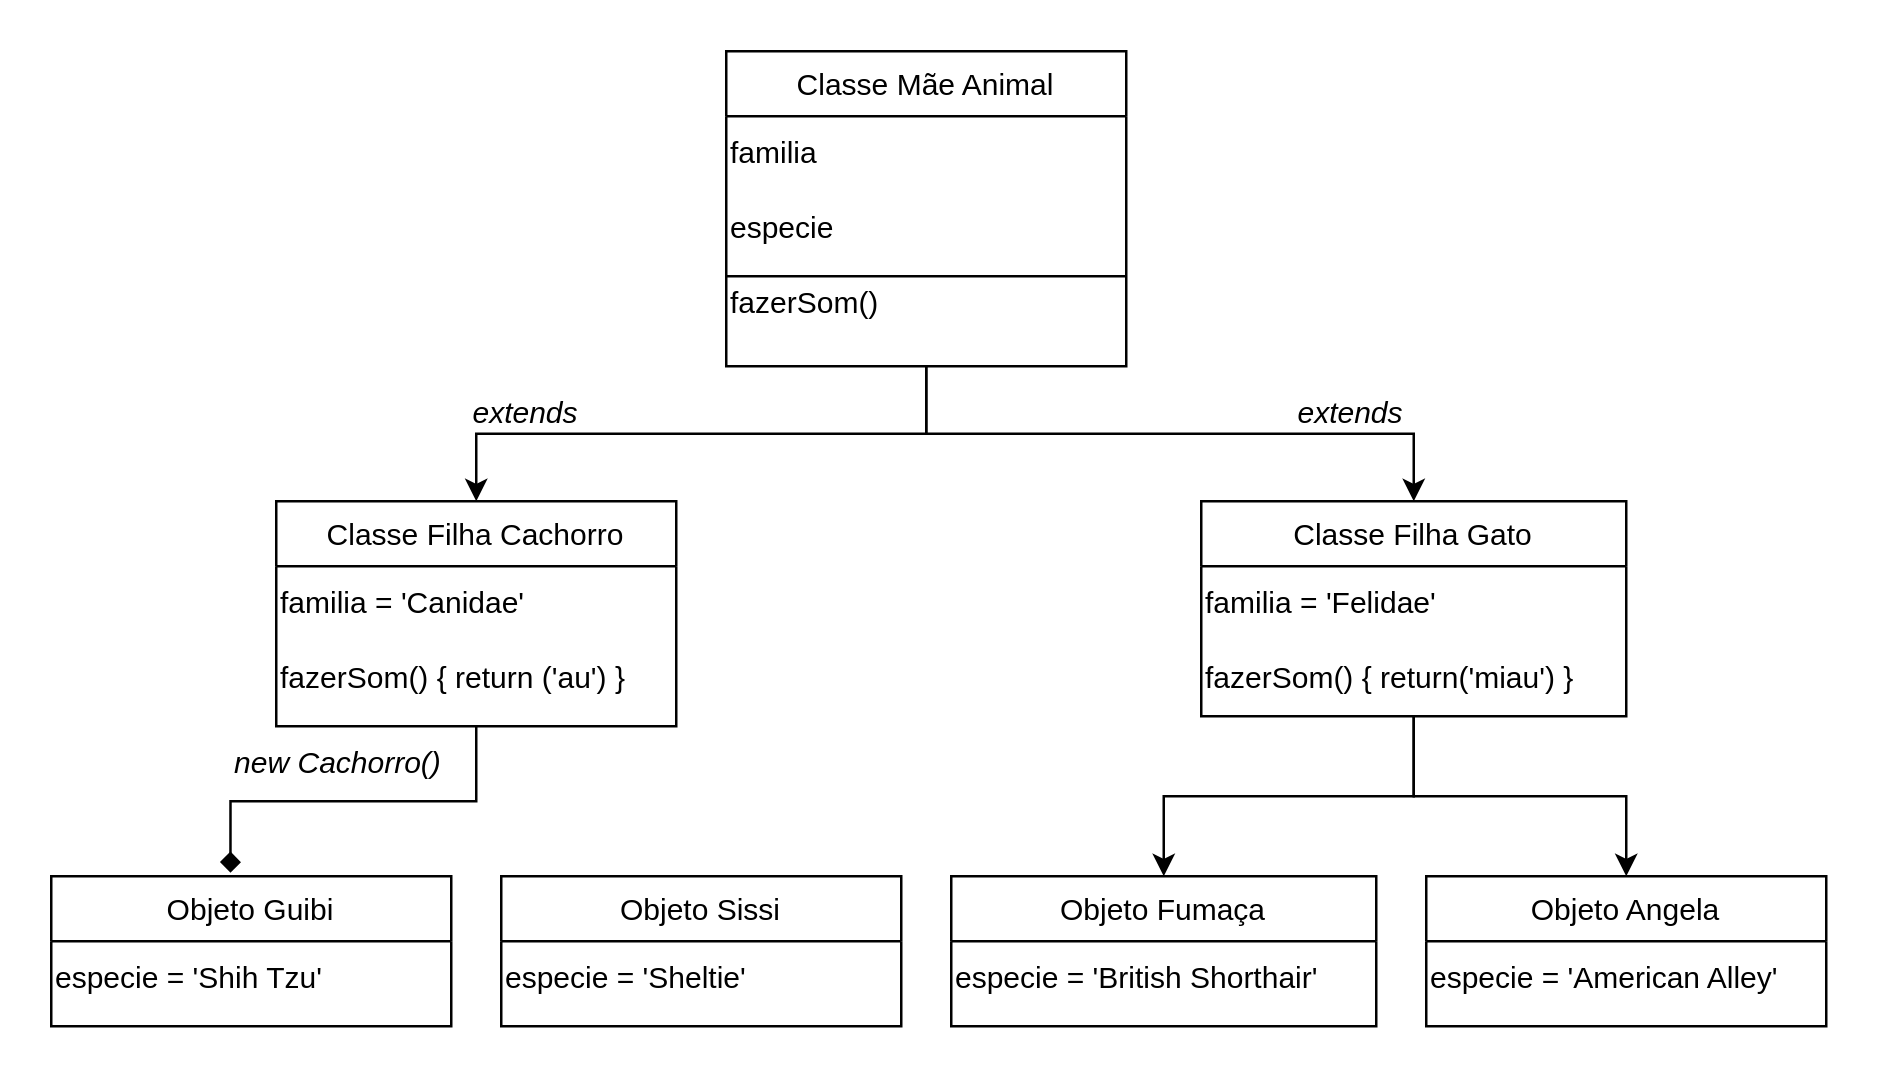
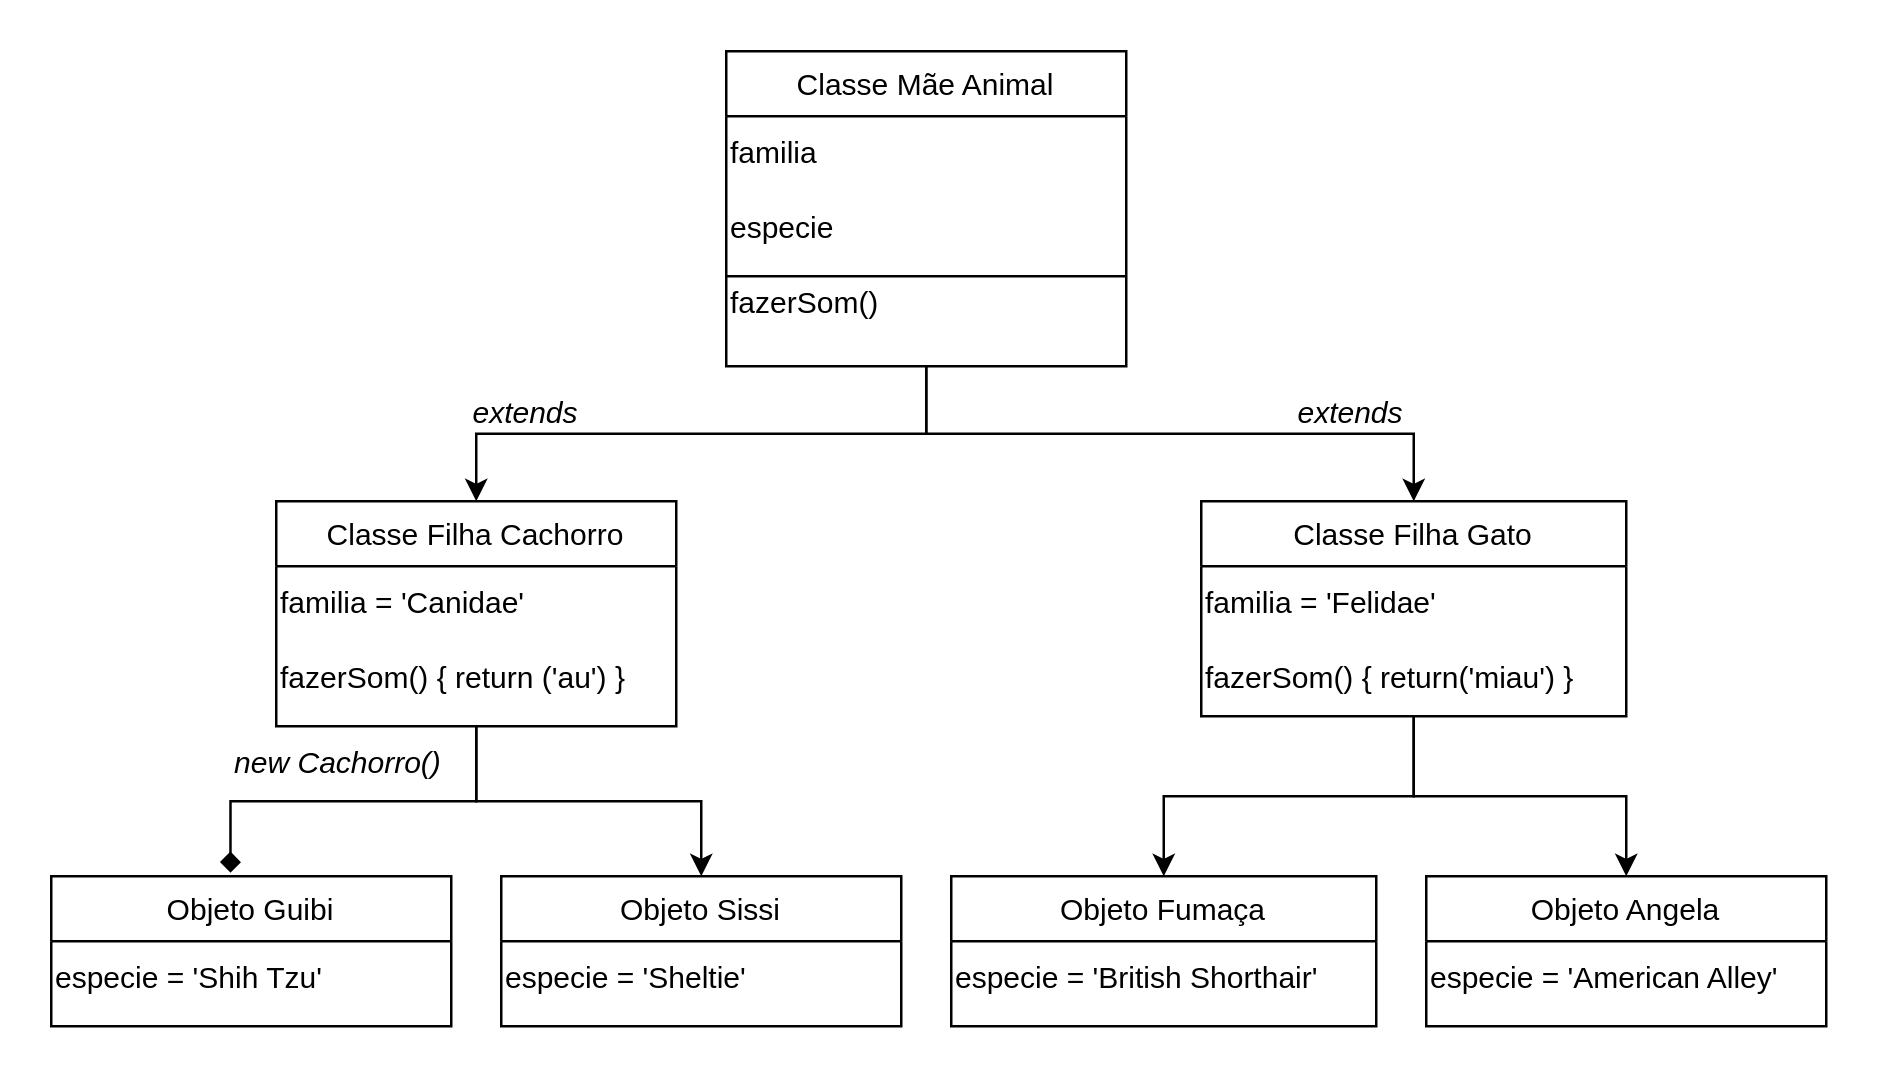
  <mxCell id="0" />
  <mxCell id="1" parent="0" />
  <mxCell id="2" style="edgeStyle=orthogonalEdgeStyle;rounded=0;orthogonalLoop=1;jettySize=auto;html=1;exitX=0.5;exitY=1;exitDx=0;exitDy=0;entryX=0.5;entryY=0;entryDx=0;entryDy=0;" parent="1" source="4" target="10" edge="1"><mxGeometry relative="1" as="geometry" /></mxCell>
  <mxCell id="3" style="edgeStyle=orthogonalEdgeStyle;rounded=0;orthogonalLoop=1;jettySize=auto;html=1;exitX=0.5;exitY=1;exitDx=0;exitDy=0;entryX=0.5;entryY=0;entryDx=0;entryDy=0;" parent="1" source="4" target="15" edge="1"><mxGeometry relative="1" as="geometry" /></mxCell>
  <mxCell id="4" value="Classe Mãe Animal" style="swimlane;fontStyle=0;align=center;verticalAlign=top;childLayout=stackLayout;horizontal=1;startSize=26;horizontalStack=0;resizeParent=1;resizeLast=0;collapsible=1;marginBottom=0;rounded=0;shadow=0;strokeWidth=1;" parent="1" vertex="1"><mxGeometry x="290" y="20" width="160" height="126" as="geometry"><mxRectangle x="220" y="80" width="160" height="26" as="alternateBounds" /></mxGeometry></mxCell>
  <mxCell id="5" value="familia" style="text;html=1;align=left;verticalAlign=middle;resizable=0;points=[];autosize=1;strokeColor=none;fillColor=none;labelPosition=center;verticalLabelPosition=middle;" parent="4" vertex="1"><mxGeometry y="26" width="160" height="30" as="geometry" /></mxCell>
  <mxCell id="6" value="especie" style="text;html=1;align=left;verticalAlign=middle;resizable=0;points=[];autosize=1;strokeColor=none;fillColor=none;labelPosition=center;verticalLabelPosition=middle;" parent="4" vertex="1"><mxGeometry y="56" width="160" height="30" as="geometry" /></mxCell>
  <mxCell id="7" value="fazerSom()" style="text;html=1;align=left;verticalAlign=middle;resizable=0;points=[];autosize=1;strokeColor=none;fillColor=none;labelPosition=center;verticalLabelPosition=middle;" parent="4" vertex="1"><mxGeometry y="86" width="160" height="30" as="geometry" /></mxCell>
  <mxCell id="8" style="edgeStyle=orthogonalEdgeStyle;rounded=0;orthogonalLoop=1;jettySize=auto;html=1;entryX=0.448;entryY=-0.024;entryDx=0;entryDy=0;entryPerimeter=0;endArrow=diamond;" parent="1" source="10" target="18" edge="1"><mxGeometry relative="1" as="geometry" /></mxCell>
+ <mxCell id="9" style="edgeStyle=orthogonalEdgeStyle;rounded=0;orthogonalLoop=1;jettySize=auto;html=1;exitX=0.5;exitY=1;exitDx=0;exitDy=0;entryX=0.5;entryY=0;entryDx=0;entryDy=0;" parent="1" source="10" target="20" edge="1"><mxGeometry relative="1" as="geometry" /></mxCell>
  <mxCell id="10" value="Classe Filha Cachorro" style="swimlane;fontStyle=0;align=center;verticalAlign=top;childLayout=stackLayout;horizontal=1;startSize=26;horizontalStack=0;resizeParent=1;resizeLast=0;collapsible=1;marginBottom=0;rounded=0;shadow=0;strokeWidth=1;" parent="1" vertex="1"><mxGeometry x="110" y="200" width="160" height="90" as="geometry"><mxRectangle x="220" y="260" width="170" height="26" as="alternateBounds" /></mxGeometry></mxCell>
  <mxCell id="11" value="familia = 'Canidae'" style="text;html=1;align=left;verticalAlign=middle;resizable=0;points=[];autosize=1;strokeColor=none;fillColor=none;" parent="10" vertex="1"><mxGeometry y="26" width="160" height="30" as="geometry" /></mxCell>
  <mxCell id="12" value="fazerSom() { return ('au') }" style="text;html=1;align=left;verticalAlign=middle;resizable=0;points=[];autosize=1;strokeColor=none;fillColor=none;" vertex="1" parent="10"><mxGeometry y="56" width="160" height="30" as="geometry" /></mxCell>
  <mxCell id="13" style="edgeStyle=orthogonalEdgeStyle;rounded=0;orthogonalLoop=1;jettySize=auto;html=1;exitX=0.5;exitY=1;exitDx=0;exitDy=0;entryX=0.5;entryY=0;entryDx=0;entryDy=0;" parent="1" source="15" target="22" edge="1"><mxGeometry relative="1" as="geometry" /></mxCell>
  <mxCell id="14" style="edgeStyle=orthogonalEdgeStyle;rounded=0;orthogonalLoop=1;jettySize=auto;html=1;exitX=0.5;exitY=1;exitDx=0;exitDy=0;entryX=0.5;entryY=0;entryDx=0;entryDy=0;" parent="1" source="15" target="24" edge="1"><mxGeometry relative="1" as="geometry" /></mxCell>
  <mxCell id="15" value="Classe Filha Gato" style="swimlane;fontStyle=0;align=center;verticalAlign=top;childLayout=stackLayout;horizontal=1;startSize=26;horizontalStack=0;resizeParent=1;resizeLast=0;collapsible=1;marginBottom=0;rounded=0;shadow=0;strokeWidth=1;" parent="1" vertex="1"><mxGeometry x="480" y="200" width="170" height="86" as="geometry"><mxRectangle x="400" y="260" width="170" height="26" as="alternateBounds" /></mxGeometry></mxCell>
  <mxCell id="16" value="familia = 'Felidae'" style="text;html=1;align=left;verticalAlign=middle;resizable=0;points=[];autosize=1;strokeColor=none;fillColor=none;" parent="15" vertex="1"><mxGeometry y="26" width="170" height="30" as="geometry" /></mxCell>
  <mxCell id="17" value="fazerSom() { return('miau') }" style="text;html=1;align=left;verticalAlign=middle;resizable=0;points=[];autosize=1;strokeColor=none;fillColor=none;" vertex="1" parent="15"><mxGeometry y="56" width="170" height="30" as="geometry" /></mxCell>
  <mxCell id="18" value="Objeto Guibi" style="swimlane;fontStyle=0;align=center;verticalAlign=top;childLayout=stackLayout;horizontal=1;startSize=26;horizontalStack=0;resizeParent=1;resizeLast=0;collapsible=1;marginBottom=0;rounded=0;shadow=0;strokeWidth=1;" parent="1" vertex="1"><mxGeometry x="20" y="350" width="160" height="60" as="geometry"><mxRectangle x="220" y="260" width="170" height="26" as="alternateBounds" /></mxGeometry></mxCell>
  <mxCell id="19" value="especie = 'Shih Tzu'" style="text;html=1;align=left;verticalAlign=middle;resizable=0;points=[];autosize=1;strokeColor=none;fillColor=none;labelPosition=center;verticalLabelPosition=middle;" parent="18" vertex="1"><mxGeometry y="26" width="160" height="30" as="geometry" /></mxCell>
  <mxCell id="20" value="Objeto Sissi" style="swimlane;fontStyle=0;align=center;verticalAlign=top;childLayout=stackLayout;horizontal=1;startSize=26;horizontalStack=0;resizeParent=1;resizeLast=0;collapsible=1;marginBottom=0;rounded=0;shadow=0;strokeWidth=1;" parent="1" vertex="1"><mxGeometry x="200" y="350" width="160" height="60" as="geometry"><mxRectangle x="220" y="260" width="170" height="26" as="alternateBounds" /></mxGeometry></mxCell>
  <mxCell id="21" value="especie = 'Sheltie'" style="text;html=1;align=left;verticalAlign=middle;resizable=0;points=[];autosize=1;strokeColor=none;fillColor=none;labelPosition=center;verticalLabelPosition=middle;" parent="20" vertex="1"><mxGeometry y="26" width="160" height="30" as="geometry" /></mxCell>
  <mxCell id="22" value="Objeto Fumaça" style="swimlane;fontStyle=0;align=center;verticalAlign=top;childLayout=stackLayout;horizontal=1;startSize=26;horizontalStack=0;resizeParent=1;resizeLast=0;collapsible=1;marginBottom=0;rounded=0;shadow=0;strokeWidth=1;" parent="1" vertex="1"><mxGeometry x="380" y="350" width="170" height="60" as="geometry"><mxRectangle x="220" y="260" width="170" height="26" as="alternateBounds" /></mxGeometry></mxCell>
  <mxCell id="23" value="especie = 'British Shorthair'" style="text;html=1;align=left;verticalAlign=middle;resizable=0;points=[];autosize=1;strokeColor=none;fillColor=none;labelPosition=center;verticalLabelPosition=middle;" parent="22" vertex="1"><mxGeometry y="26" width="170" height="30" as="geometry" /></mxCell>
  <mxCell id="24" value="Objeto Angela" style="swimlane;fontStyle=0;align=center;verticalAlign=top;childLayout=stackLayout;horizontal=1;startSize=26;horizontalStack=0;resizeParent=1;resizeLast=0;collapsible=1;marginBottom=0;rounded=0;shadow=0;strokeWidth=1;" parent="1" vertex="1"><mxGeometry x="570" y="350" width="160" height="60" as="geometry"><mxRectangle x="220" y="260" width="170" height="26" as="alternateBounds" /></mxGeometry></mxCell>
  <mxCell id="25" value="especie = 'American Alley'" style="text;html=1;align=left;verticalAlign=middle;resizable=0;points=[];autosize=1;strokeColor=none;fillColor=none;labelPosition=center;verticalLabelPosition=middle;" parent="24" vertex="1"><mxGeometry y="26" width="160" height="30" as="geometry" /></mxCell>
  <mxCell id="26" value="extends" style="text;html=1;strokeColor=none;fillColor=none;align=center;verticalAlign=middle;whiteSpace=wrap;rounded=0;fontStyle=2" parent="1" vertex="1"><mxGeometry x="180" y="150" width="60" height="30" as="geometry" /></mxCell>
  <mxCell id="27" value="extends" style="text;html=1;strokeColor=none;fillColor=none;align=center;verticalAlign=middle;whiteSpace=wrap;rounded=0;fontStyle=2" parent="1" vertex="1"><mxGeometry x="510" y="150" width="60" height="30" as="geometry" /></mxCell>
  <mxCell id="28" value="new Cachorro()" style="text;html=1;strokeColor=none;fillColor=none;align=center;verticalAlign=middle;whiteSpace=wrap;rounded=0;fontStyle=2" parent="1" vertex="1"><mxGeometry x="90" y="290" width="90" height="30" as="geometry" /></mxCell>
  <mxCell id="29" value="" style="endArrow=none;html=1;rounded=0;" parent="1" edge="1"><mxGeometry width="50" height="50" relative="1" as="geometry"><mxPoint x="290" y="110" as="sourcePoint" /><mxPoint x="450" y="110" as="targetPoint" /><Array as="points"><mxPoint x="370" y="110" /></Array></mxGeometry></mxCell>
